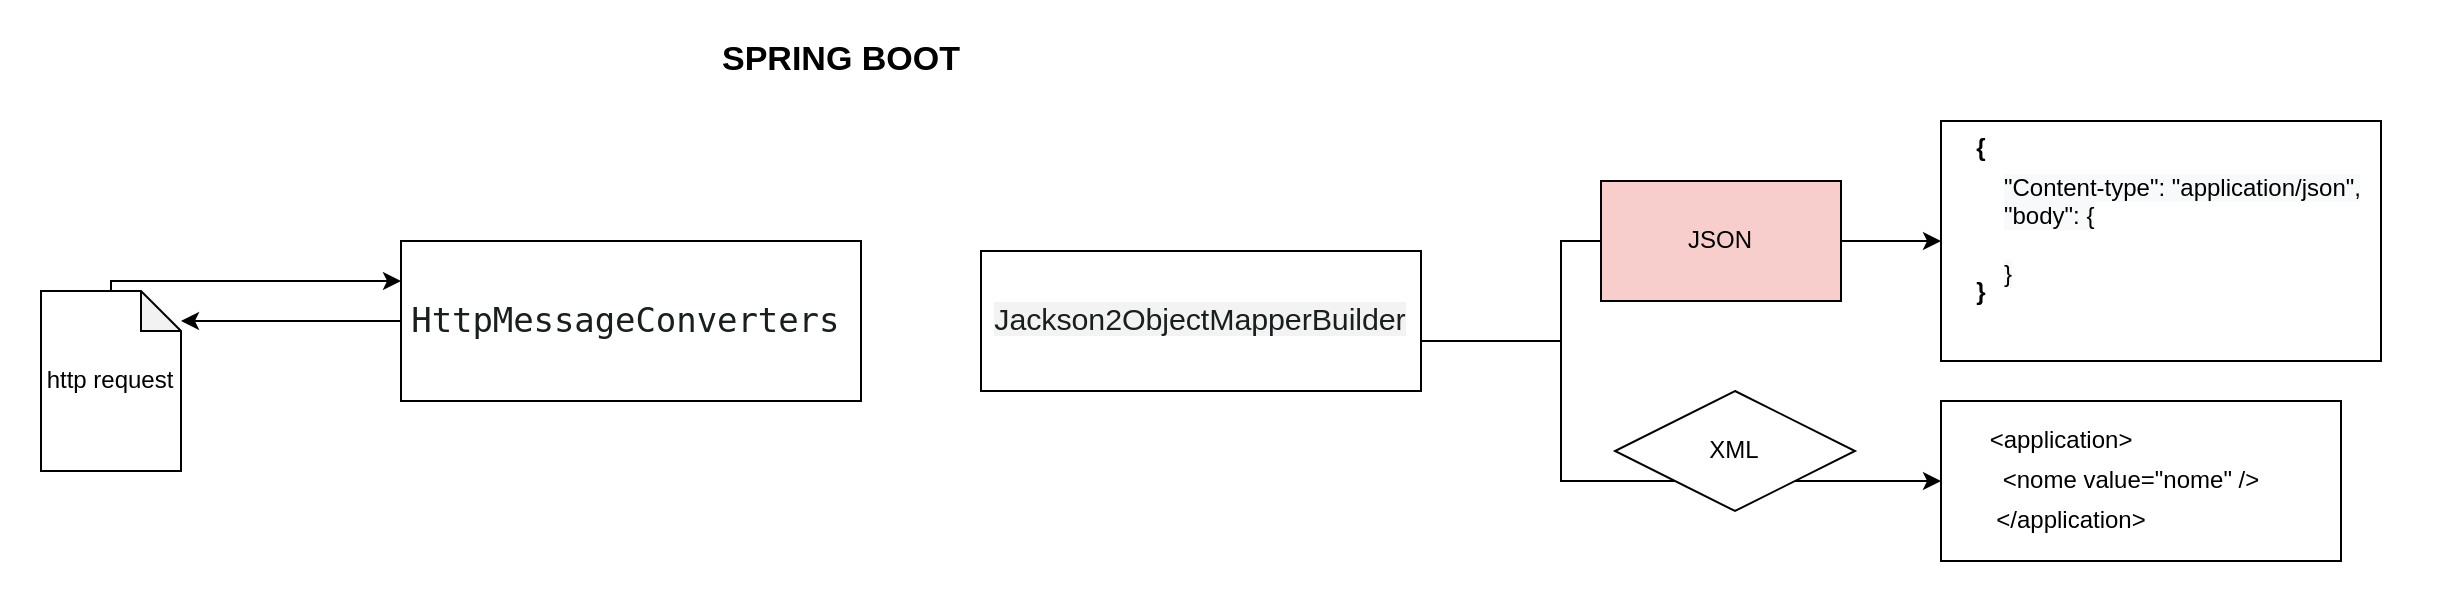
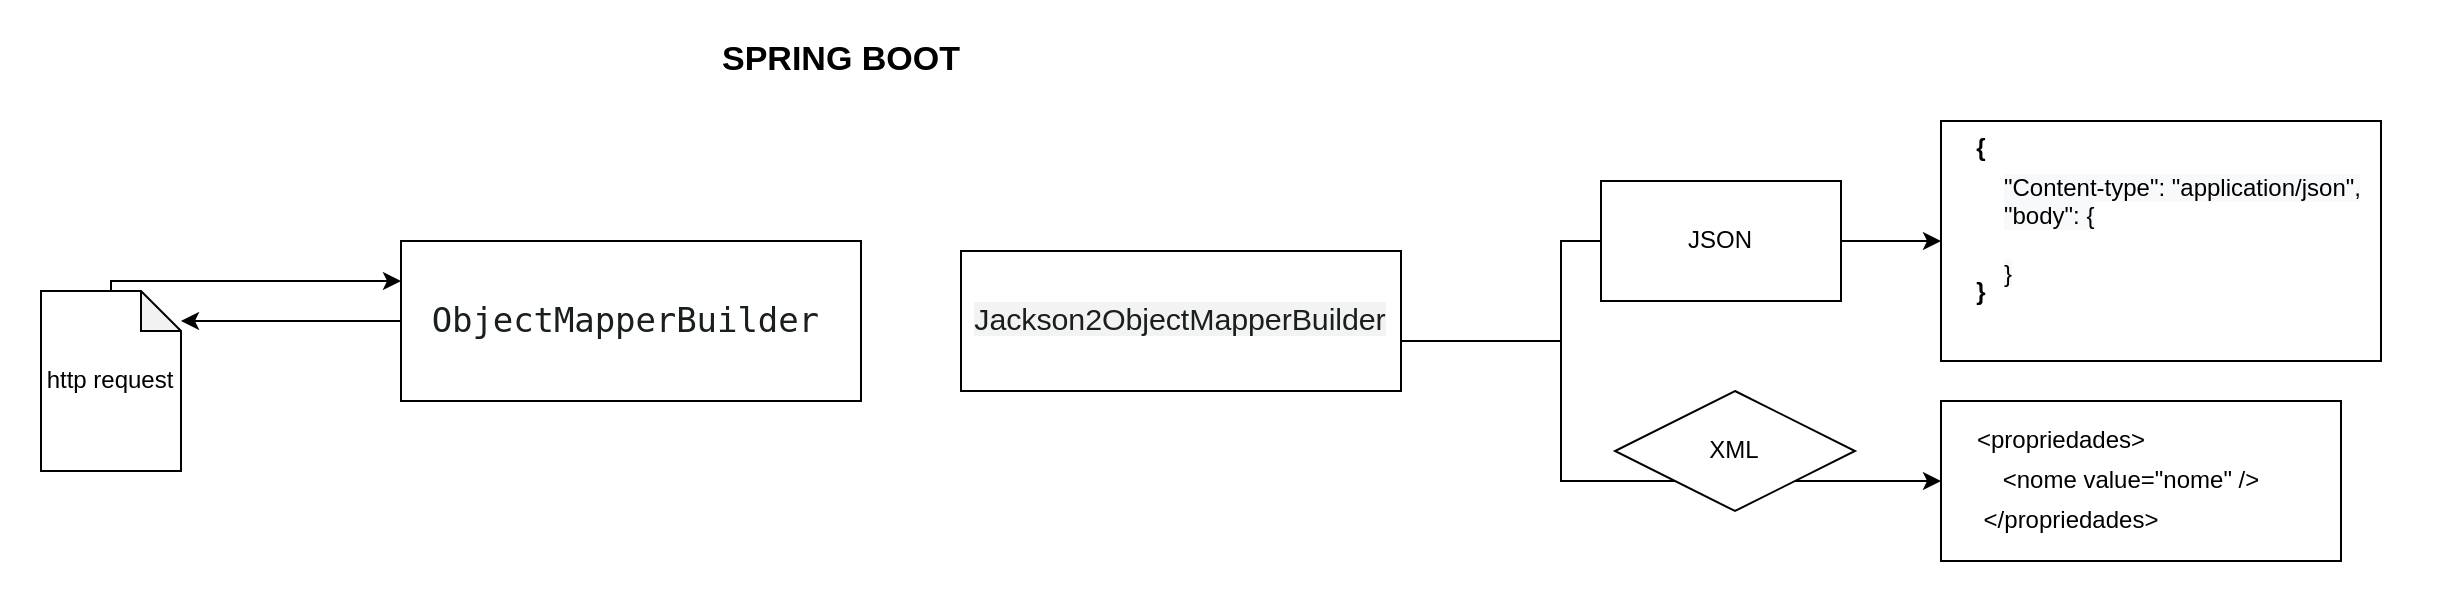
  <mxCell id="0" />
  <mxCell id="1" parent="0" />
  <mxCell id="2" value="" style="rounded=0;whiteSpace=wrap;html=1;strokeWidth=1;" vertex="1" parent="1"><mxGeometry x="970" y="60" width="220" height="120" as="geometry" /></mxCell>
  <mxCell id="3" style="edgeStyle=orthogonalEdgeStyle;rounded=0;orthogonalLoop=1;jettySize=auto;html=1;" edge="1" parent="1" source="4" target="6"><mxGeometry relative="1" as="geometry"><Array as="points"><mxPoint x="240" y="180" /><mxPoint x="240" y="180" /></Array></mxGeometry></mxCell>
- <mxCell id="4" value="&lt;font style=&quot;font-size: 17px&quot;&gt;&lt;code style=&quot;box-sizing: inherit ; color: rgb(25 , 30 , 30) ; border-radius: 0.25em ; padding: 0.125em 0.25em ; letter-spacing: -0.044px&quot;&gt;HttpMessageConverters&lt;/code&gt;&lt;span style=&quot;color: rgb(25 , 30 , 30) ; letter-spacing: -0.044px ; background-color: rgb(255 , 255 , 255)&quot;&gt;&amp;nbsp;&lt;/span&gt;&lt;/font&gt;" style="rounded=0;whiteSpace=wrap;html=1;" vertex="1" parent="1"><mxGeometry x="200" y="120" width="230" height="80" as="geometry" /></mxCell>
+ <mxCell id="4" value="&lt;font style=&quot;font-size: 17px&quot;&gt;&lt;code style=&quot;box-sizing: inherit ; color: rgb(25 , 30 , 30) ; border-radius: 0.25em ; padding: 0.125em 0.25em ; letter-spacing: -0.044px&quot;&gt;ObjectMapperBuilder&lt;/code&gt;&lt;span style=&quot;color: rgb(25 , 30 , 30) ; letter-spacing: -0.044px ; background-color: rgb(255 , 255 , 255)&quot;&gt;&amp;nbsp;&lt;/span&gt;&lt;/font&gt;" style="rounded=0;whiteSpace=wrap;html=1;" vertex="1" parent="1"><mxGeometry x="200" y="120" width="230" height="80" as="geometry" /></mxCell>
  <mxCell id="5" style="edgeStyle=orthogonalEdgeStyle;rounded=0;orthogonalLoop=1;jettySize=auto;html=1;entryX=0;entryY=0.25;entryDx=0;entryDy=0;" edge="1" parent="1" source="6" target="4"><mxGeometry relative="1" as="geometry"><Array as="points"><mxPoint x="120" y="140" /><mxPoint x="120" y="140" /></Array></mxGeometry></mxCell>
  <mxCell id="6" value="http request" style="shape=note;whiteSpace=wrap;html=1;backgroundOutline=1;darkOpacity=0.05;size=20;" vertex="1" parent="1"><mxGeometry x="20" y="145" width="70" height="90" as="geometry" /></mxCell>
  <mxCell id="7" value="&lt;font style=&quot;font-size: 17px&quot;&gt;&lt;b&gt;SPRING BOOT&lt;/b&gt;&lt;/font&gt;" style="text;html=1;align=center;verticalAlign=middle;resizable=0;points=[];autosize=1;strokeColor=none;strokeWidth=7;" vertex="1" parent="1"><mxGeometry x="355" y="20" width="130" height="20" as="geometry" /></mxCell>
  <mxCell id="8" style="edgeStyle=orthogonalEdgeStyle;rounded=0;orthogonalLoop=1;jettySize=auto;html=1;entryX=0;entryY=0.5;entryDx=0;entryDy=0;" edge="1" parent="1" source="10" target="2"><mxGeometry relative="1" as="geometry"><mxPoint x="848" y="160" as="targetPoint" /><Array as="points"><mxPoint x="780" y="170" /><mxPoint x="780" y="120" /></Array></mxGeometry></mxCell>
  <mxCell id="9" style="edgeStyle=orthogonalEdgeStyle;rounded=0;orthogonalLoop=1;jettySize=auto;html=1;entryX=0;entryY=0.5;entryDx=0;entryDy=0;" edge="1" parent="1" source="10" target="15"><mxGeometry relative="1" as="geometry"><Array as="points"><mxPoint x="780" y="170" /><mxPoint x="780" y="240" /></Array></mxGeometry></mxCell>
- <mxCell id="10" value="&lt;span style=&quot;color: rgb(25 , 30 , 30) ; font-family: , &amp;#34;consolas&amp;#34; , &amp;#34;liberation mono&amp;#34; , &amp;#34;menlo&amp;#34; , monospace ; font-size: 15.2px ; letter-spacing: -0.044px ; background-color: rgba(27 , 31 , 35 , 0.05)&quot;&gt;Jackson2ObjectMapperBuilder&lt;/span&gt;" style="rounded=0;whiteSpace=wrap;html=1;strokeWidth=1;" vertex="1" parent="1"><mxGeometry x="490" y="125" width="220" height="70" as="geometry" /></mxCell>
+ <mxCell id="10" value="&lt;span style=&quot;color: rgb(25 , 30 , 30) ; font-family: , &amp;#34;consolas&amp;#34; , &amp;#34;liberation mono&amp;#34; , &amp;#34;menlo&amp;#34; , monospace ; font-size: 15.2px ; letter-spacing: -0.044px ; background-color: rgba(27 , 31 , 35 , 0.05)&quot;&gt;Jackson2ObjectMapperBuilder&lt;/span&gt;" style="rounded=0;whiteSpace=wrap;html=1;strokeWidth=1;" vertex="1" parent="1"><mxGeometry x="480" y="125" width="220" height="70" as="geometry" /></mxCell>
  <mxCell id="11" value="&lt;b&gt;{&lt;br&gt;&lt;br&gt;&lt;br&gt;&lt;br&gt;&lt;br&gt;}&lt;/b&gt;" style="text;html=1;align=center;verticalAlign=middle;resizable=0;points=[];autosize=1;strokeColor=none;" vertex="1" parent="1"><mxGeometry x="980" y="65" width="20" height="90" as="geometry" /></mxCell>
  <mxCell id="12" value="&lt;span style=&quot;color: rgb(0 , 0 , 0) ; font-family: &amp;#34;helvetica&amp;#34; ; font-size: 12px ; font-style: normal ; font-weight: 400 ; letter-spacing: normal ; text-align: center ; text-indent: 0px ; text-transform: none ; word-spacing: 0px ; background-color: rgb(248 , 249 , 250) ; display: inline ; float: none&quot;&gt;&quot;Content-type&quot;: &quot;application/json&quot;,&lt;/span&gt;&lt;br style=&quot;color: rgb(0 , 0 , 0) ; font-family: &amp;#34;helvetica&amp;#34; ; font-size: 12px ; font-style: normal ; font-weight: 400 ; letter-spacing: normal ; text-align: center ; text-indent: 0px ; text-transform: none ; word-spacing: 0px ; background-color: rgb(248 , 249 , 250)&quot;&gt;&lt;span style=&quot;color: rgb(0 , 0 , 0) ; font-family: &amp;#34;helvetica&amp;#34; ; font-size: 12px ; font-style: normal ; font-weight: 400 ; letter-spacing: normal ; text-align: center ; text-indent: 0px ; text-transform: none ; word-spacing: 0px ; background-color: rgb(248 , 249 , 250) ; display: inline ; float: none&quot;&gt;&quot;body&quot;: {&lt;br&gt;&lt;br&gt;}&lt;/span&gt;" style="text;whiteSpace=wrap;html=1;" vertex="1" parent="1"><mxGeometry x="1000" y="80" width="200" height="100" as="geometry" /></mxCell>
- <mxCell id="13" value="JSON" style="rounded=0;whiteSpace=wrap;html=1;strokeWidth=1;fillColor=#f8cecc;" vertex="1" parent="1"><mxGeometry x="800" y="90" width="120" height="60" as="geometry" /></mxCell>
+ <mxCell id="13" value="JSON" style="rounded=0;whiteSpace=wrap;html=1;strokeWidth=1;" vertex="1" parent="1"><mxGeometry x="800" y="90" width="120" height="60" as="geometry" /></mxCell>
  <mxCell id="14" value="XML" style="rhombus;whiteSpace=wrap;html=1;strokeWidth=1;" vertex="1" parent="1"><mxGeometry x="807" y="195" width="120" height="60" as="geometry" /></mxCell>
  <mxCell id="15" value="" style="rounded=0;whiteSpace=wrap;html=1;strokeWidth=1;" vertex="1" parent="1"><mxGeometry x="970" y="200" width="200" height="80" as="geometry" /></mxCell>
- <mxCell id="16" value="&amp;lt;application&amp;gt;" style="text;html=1;align=center;verticalAlign=middle;resizable=0;points=[];autosize=1;strokeColor=none;" vertex="1" parent="1"><mxGeometry x="980" y="210" width="100" height="20" as="geometry" /></mxCell>
- <mxCell id="17" value="&amp;lt;/application&amp;gt;" style="text;html=1;align=center;verticalAlign=middle;resizable=0;points=[];autosize=1;strokeColor=none;" vertex="1" parent="1"><mxGeometry x="980" y="250" width="110" height="20" as="geometry" /></mxCell>
+ <mxCell id="16" value="&amp;lt;propriedades&amp;gt;" style="text;html=1;align=center;verticalAlign=middle;resizable=0;points=[];autosize=1;strokeColor=none;" vertex="1" parent="1"><mxGeometry x="980" y="210" width="100" height="20" as="geometry" /></mxCell>
+ <mxCell id="17" value="&amp;lt;/propriedades&amp;gt;" style="text;html=1;align=center;verticalAlign=middle;resizable=0;points=[];autosize=1;strokeColor=none;" vertex="1" parent="1"><mxGeometry x="980" y="250" width="110" height="20" as="geometry" /></mxCell>
  <mxCell id="18" value="&amp;lt;nome value=&quot;nome&quot; /&amp;gt;" style="text;html=1;align=center;verticalAlign=middle;resizable=0;points=[];autosize=1;strokeColor=none;" vertex="1" parent="1"><mxGeometry x="990" y="230" width="150" height="20" as="geometry" /></mxCell>
